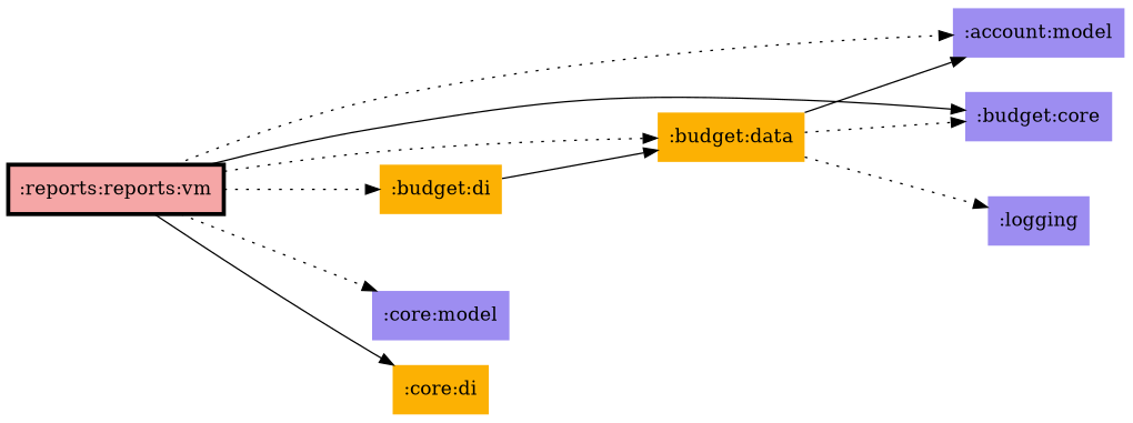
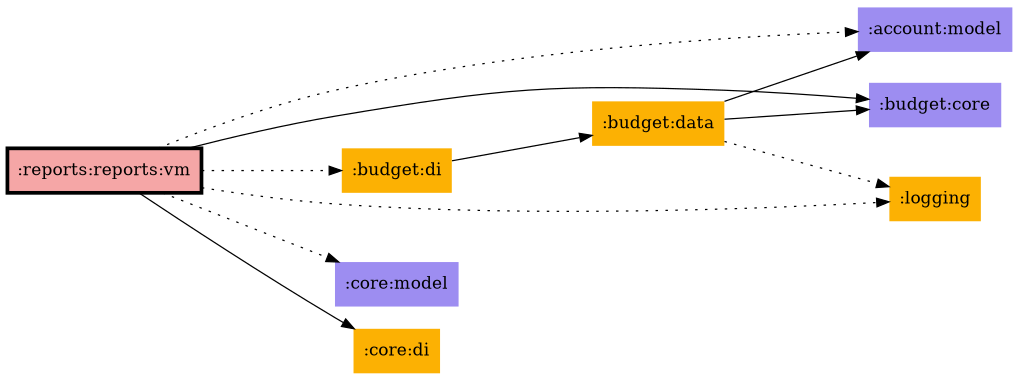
  digraph {
    fontsize=30
    rankdir=LR
    ranksep=1.5
    node [fillcolor="#9D8DF1" shape=none style=filled]
    edge [dir=forward]
    ":budget:data" [fillcolor="#FCB103"]
    ":account:model"
    n3 [label=":budget:core"]
-   ":logging"
+   ":logging" [fillcolor="#FCB103"]
    ":budget:di" [fillcolor="#FCB103"]
    n6 [color=black fillcolor="#F5A6A6" label=":reports:reports:vm" penwidth=3 shape=box]
    ":core:model"
    ":core:di" [fillcolor="#FCB103"]
    ":budget:data" -> ":account:model"
-   ":budget:data" -> n3 [style=dotted]
+   ":budget:data" -> n3
    ":budget:data" -> ":logging" [style=dotted]
    ":budget:di" -> ":budget:data"
    n6 -> ":account:model" [style=dotted]
    n6 -> n3
-   n6 -> ":budget:data" [style=dotted]
+   n6 -> ":logging" [style=dotted]
    n6 -> ":budget:di" [style=dotted]
    n6 -> ":core:model" [style=dotted]
    n6 -> ":core:di"
  }
